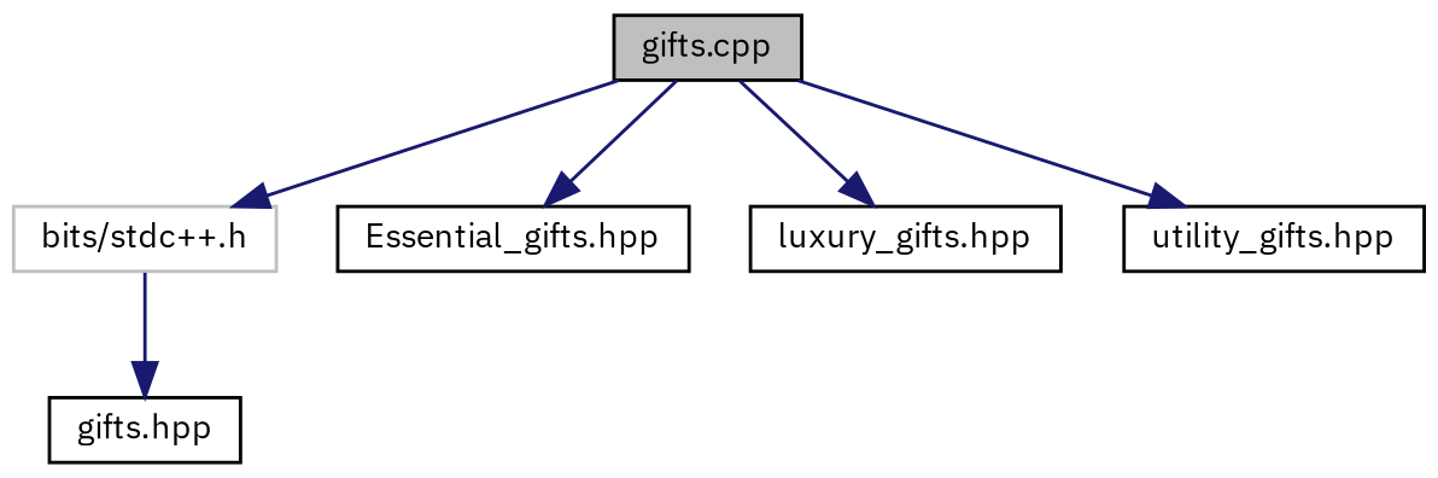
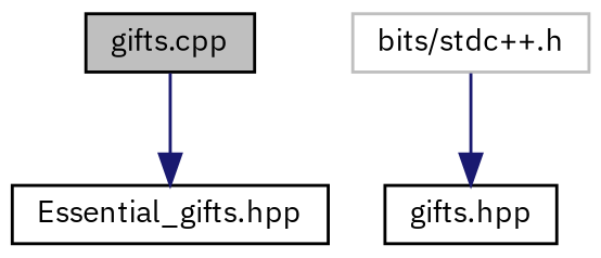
  digraph {
    fontname="IBM Plex Sans"
    node [color=black fillcolor=white fontname="IBM Plex Sans" fontsize=10 shape=record style=filled]
    edge [color=midnightblue fontname="IBM Plex Sans" fontsize=10 labelfontname=Helvetica labelfontsize=10 style=solid]
    n1 [fillcolor=grey75 fontcolor=black height=0.2 label="gifts.cpp" width=0.4]
    n2 [color=grey75 height=0.2 label="bits/stdc++.h" width=0.4]
    n3 [height=0.2 label="Essential_gifts.hpp" width=0.4]
-   n4 [height=0.2 label="luxury_gifts.hpp" width=0.4]
-   n5 [height=0.2 label="utility_gifts.hpp" width=0.4]
    n6 [height=0.2 label="gifts.hpp" width=0.4]
-   n1 -> n2
    n1 -> n3
-   n1 -> n4
-   n1 -> n5
    n2 -> n6
  }
